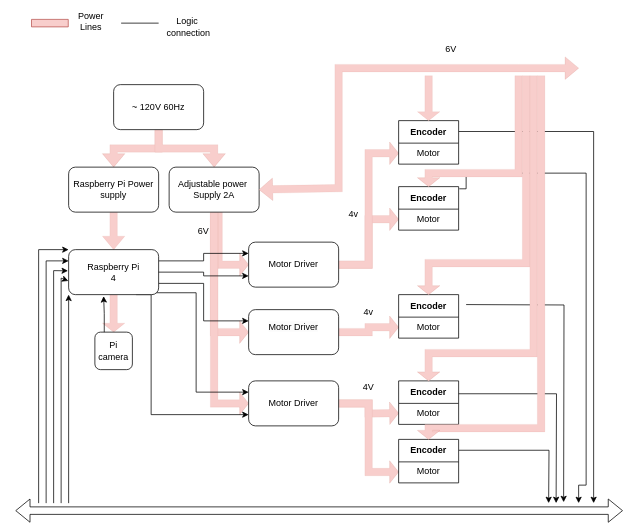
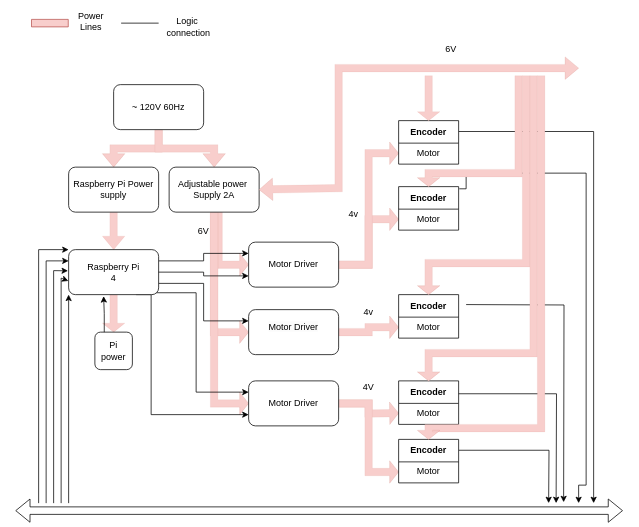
  <mxCell id="0" />
  <mxCell id="1" parent="0" />
  <mxCell id="2" style="edgeStyle=orthogonalEdgeStyle;rounded=0;orthogonalLoop=1;jettySize=auto;html=1;exitX=0.5;exitY=1;exitDx=0;exitDy=0;entryX=0.5;entryY=0;entryDx=0;entryDy=0;fillColor=#f8cecc;strokeColor=#b85450;shape=flexArrow;strokeWidth=0;" edge="1" parent="1" source="4" target="6"><mxGeometry relative="1" as="geometry" /></mxCell>
  <mxCell id="3" style="edgeStyle=orthogonalEdgeStyle;rounded=0;orthogonalLoop=1;jettySize=auto;html=1;exitX=0.5;exitY=1;exitDx=0;exitDy=0;entryX=0.5;entryY=0;entryDx=0;entryDy=0;fillColor=#f8cecc;strokeColor=#b85450;shape=flexArrow;strokeWidth=0;" edge="1" parent="1" source="4" target="10"><mxGeometry relative="1" as="geometry" /></mxCell>
  <mxCell id="4" value="~ 120V 60Hz" style="rounded=1;whiteSpace=wrap;html=1;" vertex="1" parent="1"><mxGeometry x="151" y="112" width="120" height="60" as="geometry" /></mxCell>
  <mxCell id="5" style="edgeStyle=orthogonalEdgeStyle;rounded=0;orthogonalLoop=1;jettySize=auto;html=1;exitX=0.5;exitY=1;exitDx=0;exitDy=0;entryX=0.5;entryY=0;entryDx=0;entryDy=0;fillColor=#f8cecc;strokeColor=#b85450;shape=flexArrow;strokeWidth=0;" edge="1" parent="1" source="6" target="16"><mxGeometry relative="1" as="geometry" /></mxCell>
  <mxCell id="6" value="Raspberry Pi Power supply" style="rounded=1;whiteSpace=wrap;html=1;" vertex="1" parent="1"><mxGeometry x="91" y="222" width="120" height="60" as="geometry" /></mxCell>
  <mxCell id="7" style="edgeStyle=orthogonalEdgeStyle;rounded=0;orthogonalLoop=1;jettySize=auto;html=1;exitX=0.5;exitY=1;exitDx=0;exitDy=0;entryX=0;entryY=0.5;entryDx=0;entryDy=0;fillColor=#f8cecc;strokeColor=#b85450;shape=flexArrow;strokeWidth=0;endSize=4;startSize=4;" edge="1" parent="1" source="10" target="24"><mxGeometry relative="1" as="geometry"><Array as="points"><mxPoint x="291" y="282" /></Array></mxGeometry></mxCell>
  <mxCell id="8" style="edgeStyle=orthogonalEdgeStyle;rounded=0;orthogonalLoop=1;jettySize=auto;html=1;exitX=0.5;exitY=1;exitDx=0;exitDy=0;entryX=0;entryY=0.5;entryDx=0;entryDy=0;fillColor=#f8cecc;strokeColor=#b85450;shape=flexArrow;strokeWidth=0;endSize=4;startSize=4;" edge="1" parent="1" source="10" target="21"><mxGeometry relative="1" as="geometry" /></mxCell>
  <mxCell id="9" style="edgeStyle=orthogonalEdgeStyle;rounded=0;orthogonalLoop=1;jettySize=auto;html=1;exitX=0.5;exitY=1;exitDx=0;exitDy=0;entryX=0;entryY=0.5;entryDx=0;entryDy=0;fillColor=#f8cecc;strokeColor=#b85450;shape=flexArrow;strokeWidth=0;endSize=4;startSize=4;" edge="1" parent="1" source="10" target="19"><mxGeometry relative="1" as="geometry" /></mxCell>
  <mxCell id="10" value="Adjustable power&amp;nbsp;&lt;div&gt;Supply 2A&lt;/div&gt;" style="rounded=1;whiteSpace=wrap;html=1;" vertex="1" parent="1"><mxGeometry x="225" y="222" width="120" height="60" as="geometry" /></mxCell>
  <mxCell id="11" value="" style="edgeStyle=orthogonalEdgeStyle;rounded=0;orthogonalLoop=1;jettySize=auto;html=1;fillColor=#f8cecc;strokeColor=#b85450;shape=flexArrow;strokeWidth=0;endSize=4;startSize=4;" edge="1" parent="1" source="16" target="25"><mxGeometry relative="1" as="geometry" /></mxCell>
  <mxCell id="12" style="edgeStyle=orthogonalEdgeStyle;rounded=0;orthogonalLoop=1;jettySize=auto;html=1;exitX=1;exitY=0.25;exitDx=0;exitDy=0;entryX=0;entryY=0.25;entryDx=0;entryDy=0;" edge="1" parent="1" source="16" target="24"><mxGeometry relative="1" as="geometry" /></mxCell>
  <mxCell id="13" style="edgeStyle=orthogonalEdgeStyle;rounded=0;orthogonalLoop=1;jettySize=auto;html=1;exitX=1;exitY=0.75;exitDx=0;exitDy=0;entryX=0;entryY=0.25;entryDx=0;entryDy=0;" edge="1" parent="1" source="16" target="21"><mxGeometry relative="1" as="geometry"><mxPoint x="321" y="490" as="targetPoint" /></mxGeometry></mxCell>
  <mxCell id="14" style="edgeStyle=orthogonalEdgeStyle;rounded=0;orthogonalLoop=1;jettySize=auto;html=1;exitX=0.972;exitY=0.958;exitDx=0;exitDy=0;entryX=0;entryY=0.25;entryDx=0;entryDy=0;exitPerimeter=0;" edge="1" parent="1" source="16" target="19"><mxGeometry relative="1" as="geometry"><mxPoint x="261" y="480" as="targetPoint" /><Array as="points"><mxPoint x="261" y="390" /><mxPoint x="261" y="522" /></Array></mxGeometry></mxCell>
  <mxCell id="15" style="edgeStyle=orthogonalEdgeStyle;rounded=0;orthogonalLoop=1;jettySize=auto;html=1;exitX=0.75;exitY=1;exitDx=0;exitDy=0;entryX=0;entryY=0.75;entryDx=0;entryDy=0;" edge="1" parent="1" source="16" target="19"><mxGeometry relative="1" as="geometry"><mxPoint x="241" y="470" as="targetPoint" /><Array as="points"><mxPoint x="201" y="392" /><mxPoint x="201" y="552" /></Array></mxGeometry></mxCell>
  <mxCell id="16" value="Raspberry Pi&lt;div&gt;4&lt;/div&gt;" style="rounded=1;whiteSpace=wrap;html=1;" vertex="1" parent="1"><mxGeometry x="91" y="332" width="120" height="60" as="geometry" /></mxCell>
  <mxCell id="17" style="edgeStyle=orthogonalEdgeStyle;rounded=0;orthogonalLoop=1;jettySize=auto;html=1;exitX=1;exitY=0.5;exitDx=0;exitDy=0;fillColor=#f8cecc;strokeColor=#b85450;shape=flexArrow;strokeWidth=0;endSize=4;startSize=4;" edge="1" parent="1" source="19"><mxGeometry relative="1" as="geometry"><mxPoint x="531" y="550" as="targetPoint" /></mxGeometry></mxCell>
  <mxCell id="18" style="edgeStyle=orthogonalEdgeStyle;rounded=0;orthogonalLoop=1;jettySize=auto;html=1;exitX=1;exitY=0.5;exitDx=0;exitDy=0;entryX=0;entryY=0.75;entryDx=0;entryDy=0;fillColor=#f8cecc;strokeColor=#b85450;shape=flexArrow;strokeWidth=0;endSize=4;startSize=4;" edge="1" parent="1" source="19" target="27"><mxGeometry relative="1" as="geometry" /></mxCell>
  <mxCell id="19" value="Motor Driver" style="rounded=1;whiteSpace=wrap;html=1;" vertex="1" parent="1"><mxGeometry x="331" y="507" width="120" height="60" as="geometry" /></mxCell>
  <mxCell id="20" style="edgeStyle=orthogonalEdgeStyle;rounded=0;orthogonalLoop=1;jettySize=auto;html=1;exitX=1;exitY=0.5;exitDx=0;exitDy=0;entryX=0;entryY=0.75;entryDx=0;entryDy=0;fillColor=#f8cecc;strokeColor=#b85450;shape=flexArrow;strokeWidth=0;endSize=4;startSize=4;" edge="1" parent="1" source="21" target="39"><mxGeometry relative="1" as="geometry" /></mxCell>
  <mxCell id="21" value="&#10;&lt;span style=&quot;color: rgb(0, 0, 0); font-family: Helvetica; font-size: 12px; font-style: normal; font-variant-ligatures: normal; font-variant-caps: normal; font-weight: 400; letter-spacing: normal; orphans: 2; text-align: center; text-indent: 0px; text-transform: none; widows: 2; word-spacing: 0px; -webkit-text-stroke-width: 0px; white-space: normal; background-color: rgb(251, 251, 251); text-decoration-thickness: initial; text-decoration-style: initial; text-decoration-color: initial; display: inline !important; float: none;&quot;&gt;Motor Driver&lt;/span&gt;&#10;&#10;" style="rounded=1;whiteSpace=wrap;html=1;" vertex="1" parent="1"><mxGeometry x="331" y="412" width="120" height="60" as="geometry" /></mxCell>
  <mxCell id="22" style="edgeStyle=orthogonalEdgeStyle;rounded=0;orthogonalLoop=1;jettySize=auto;html=1;exitX=1;exitY=0.5;exitDx=0;exitDy=0;entryX=0;entryY=0.75;entryDx=0;entryDy=0;fillColor=#f8cecc;strokeColor=#b85450;shape=flexArrow;strokeWidth=0;endSize=4;startSize=4;" edge="1" parent="1" source="24" target="33"><mxGeometry relative="1" as="geometry"><Array as="points"><mxPoint x="491" y="352" /><mxPoint x="491" y="292" /></Array></mxGeometry></mxCell>
  <mxCell id="23" style="edgeStyle=orthogonalEdgeStyle;rounded=0;orthogonalLoop=1;jettySize=auto;html=1;exitX=1;exitY=0.5;exitDx=0;exitDy=0;entryX=0;entryY=0.75;entryDx=0;entryDy=0;fillColor=#f8cecc;strokeColor=#b85450;shape=flexArrow;strokeWidth=0;endSize=4;startSize=4;" edge="1" parent="1" source="24" target="30"><mxGeometry relative="1" as="geometry" /></mxCell>
  <mxCell id="24" value="Motor Driver" style="rounded=1;whiteSpace=wrap;html=1;" vertex="1" parent="1"><mxGeometry x="331" y="322" width="120" height="60" as="geometry" /></mxCell>
- <mxCell id="25" value="Pi&lt;div&gt;camera&lt;/div&gt;" style="rounded=1;whiteSpace=wrap;html=1;" vertex="1" parent="1"><mxGeometry x="126" y="442" width="50" height="50" as="geometry" /></mxCell>
+ <mxCell id="25" value="Pi&lt;div&gt;power&lt;/div&gt;" style="rounded=1;whiteSpace=wrap;html=1;" vertex="1" parent="1"><mxGeometry x="126" y="442" width="50" height="50" as="geometry" /></mxCell>
  <mxCell id="26" style="edgeStyle=orthogonalEdgeStyle;rounded=0;orthogonalLoop=1;jettySize=auto;html=1;exitX=1;exitY=0.25;exitDx=0;exitDy=0;" edge="1" parent="1" source="27"><mxGeometry relative="1" as="geometry"><mxPoint x="731" y="670" as="targetPoint" /><mxPoint x="641" y="599.5" as="sourcePoint" /></mxGeometry></mxCell>
  <mxCell id="27" value="Encoder" style="swimlane;whiteSpace=wrap;html=1;startSize=30;" vertex="1" parent="1"><mxGeometry x="531" y="585" width="80" height="58" as="geometry"><mxRectangle x="374" y="670" width="140" height="60" as="alternateBounds" /></mxGeometry></mxCell>
  <mxCell id="28" value="Motor" style="text;html=1;align=center;verticalAlign=middle;whiteSpace=wrap;rounded=0;" vertex="1" parent="27"><mxGeometry x="10" y="28" width="60" height="30" as="geometry" /></mxCell>
  <mxCell id="29" style="edgeStyle=orthogonalEdgeStyle;rounded=0;orthogonalLoop=1;jettySize=auto;html=1;exitX=1;exitY=0.25;exitDx=0;exitDy=0;" edge="1" parent="1" source="30"><mxGeometry relative="1" as="geometry"><mxPoint x="791" y="670" as="targetPoint" /><Array as="points"><mxPoint x="791" y="174" /><mxPoint x="791" y="670" /></Array></mxGeometry></mxCell>
  <mxCell id="30" value="Encoder" style="swimlane;whiteSpace=wrap;html=1;startSize=30;" vertex="1" parent="1"><mxGeometry x="531" y="160" width="80" height="58" as="geometry"><mxRectangle x="374" y="670" width="140" height="60" as="alternateBounds" /></mxGeometry></mxCell>
  <mxCell id="31" value="Motor" style="text;html=1;align=center;verticalAlign=middle;whiteSpace=wrap;rounded=0;" vertex="1" parent="30"><mxGeometry x="10" y="28" width="60" height="30" as="geometry" /></mxCell>
  <mxCell id="32" style="edgeStyle=orthogonalEdgeStyle;rounded=0;orthogonalLoop=1;jettySize=auto;html=1;exitX=1.011;exitY=0.05;exitDx=0;exitDy=0;exitPerimeter=0;" edge="1" parent="1" source="33"><mxGeometry relative="1" as="geometry"><mxPoint x="771" y="670.02" as="targetPoint" /><mxPoint x="611" y="230.5" as="sourcePoint" /><Array as="points"><mxPoint x="621" y="251" /><mxPoint x="621" y="230" /><mxPoint x="781" y="230" /><mxPoint x="781" y="646" /><mxPoint x="771" y="646" /></Array></mxGeometry></mxCell>
  <mxCell id="33" value="Encoder" style="swimlane;whiteSpace=wrap;html=1;startSize=30;" vertex="1" parent="1"><mxGeometry x="531" y="248" width="80" height="58" as="geometry"><mxRectangle x="374" y="670" width="140" height="60" as="alternateBounds" /></mxGeometry></mxCell>
  <mxCell id="34" value="Motor" style="text;html=1;align=center;verticalAlign=middle;whiteSpace=wrap;rounded=0;" vertex="1" parent="33"><mxGeometry x="10" y="28" width="60" height="30" as="geometry" /></mxCell>
  <mxCell id="35" style="edgeStyle=orthogonalEdgeStyle;rounded=0;orthogonalLoop=1;jettySize=auto;html=1;exitX=0.994;exitY=0.296;exitDx=0;exitDy=0;exitPerimeter=0;" edge="1" parent="1" source="36"><mxGeometry relative="1" as="geometry"><mxPoint x="741" y="670" as="targetPoint" /><mxPoint x="631" y="521.5" as="sourcePoint" /></mxGeometry></mxCell>
  <mxCell id="36" value="Encoder" style="swimlane;whiteSpace=wrap;html=1;startSize=30;" vertex="1" parent="1"><mxGeometry x="531" y="507" width="80" height="58" as="geometry"><mxRectangle x="374" y="670" width="140" height="60" as="alternateBounds" /></mxGeometry></mxCell>
  <mxCell id="37" value="Motor" style="text;html=1;align=center;verticalAlign=middle;whiteSpace=wrap;rounded=0;" vertex="1" parent="36"><mxGeometry x="10" y="28" width="60" height="30" as="geometry" /></mxCell>
  <mxCell id="38" style="edgeStyle=orthogonalEdgeStyle;rounded=0;orthogonalLoop=1;jettySize=auto;html=1;exitX=1;exitY=0.25;exitDx=0;exitDy=0;" edge="1" parent="1"><mxGeometry relative="1" as="geometry"><mxPoint x="751" y="668.75" as="targetPoint" /><mxPoint x="621" y="405.25" as="sourcePoint" /></mxGeometry></mxCell>
  <mxCell id="39" value="Encoder" style="swimlane;whiteSpace=wrap;html=1;startSize=30;" vertex="1" parent="1"><mxGeometry x="531" y="392" width="80" height="58" as="geometry"><mxRectangle x="374" y="670" width="140" height="60" as="alternateBounds" /></mxGeometry></mxCell>
  <mxCell id="40" value="Motor" style="text;html=1;align=center;verticalAlign=middle;whiteSpace=wrap;rounded=0;" vertex="1" parent="39"><mxGeometry x="10" y="28" width="60" height="30" as="geometry" /></mxCell>
  <mxCell id="41" value="" style="shape=flexArrow;endArrow=classic;startArrow=classic;html=1;rounded=0;exitX=1;exitY=0.5;exitDx=0;exitDy=0;fillColor=#f8cecc;strokeColor=#b85450;strokeWidth=0;" edge="1" parent="1" source="10"><mxGeometry width="100" height="100" relative="1" as="geometry"><mxPoint x="401" y="140" as="sourcePoint" /><mxPoint x="771" y="90" as="targetPoint" /><Array as="points"><mxPoint x="451" y="250" /><mxPoint x="451" y="90" /><mxPoint x="691" y="90" /></Array></mxGeometry></mxCell>
  <mxCell id="42" value="6V" style="text;html=1;align=center;verticalAlign=middle;whiteSpace=wrap;rounded=0;" vertex="1" parent="1"><mxGeometry x="241" y="292" width="60" height="30" as="geometry" /></mxCell>
  <mxCell id="43" value="" style="endArrow=classic;html=1;rounded=0;horizontal=1;entryX=0.5;entryY=0;entryDx=0;entryDy=0;fillColor=#f8cecc;strokeColor=#b85450;shape=flexArrow;strokeWidth=0;endSize=4;startSize=4;" edge="1" parent="1" target="30"><mxGeometry width="50" height="50" relative="1" as="geometry"><mxPoint x="571" y="100" as="sourcePoint" /><mxPoint x="711" y="110" as="targetPoint" /><Array as="points"><mxPoint x="571" y="100" /></Array></mxGeometry></mxCell>
  <mxCell id="44" value="" style="endArrow=classic;html=1;rounded=0;horizontal=1;entryX=0.5;entryY=0;entryDx=0;entryDy=0;fillColor=#f8cecc;strokeColor=#b85450;shape=flexArrow;strokeWidth=0;endSize=4;startSize=4;" edge="1" parent="1" target="33"><mxGeometry width="50" height="50" relative="1" as="geometry"><mxPoint x="691" y="100" as="sourcePoint" /><mxPoint x="621" y="184" as="targetPoint" /><Array as="points"><mxPoint x="691" y="230" /><mxPoint x="571" y="230" /></Array></mxGeometry></mxCell>
  <mxCell id="45" value="" style="endArrow=classic;html=1;rounded=0;horizontal=1;entryX=0.5;entryY=0;entryDx=0;entryDy=0;fillColor=#f8cecc;strokeColor=#b85450;shape=flexArrow;strokeWidth=0;endSize=4;startSize=4;" edge="1" parent="1" target="39"><mxGeometry width="50" height="50" relative="1" as="geometry"><mxPoint x="701" y="100" as="sourcePoint" /><mxPoint x="631" y="194" as="targetPoint" /><Array as="points"><mxPoint x="701" y="350" /><mxPoint x="571" y="350" /></Array></mxGeometry></mxCell>
  <mxCell id="46" value="" style="endArrow=classic;html=1;rounded=0;horizontal=1;entryX=0.5;entryY=0;entryDx=0;entryDy=0;fillColor=#f8cecc;strokeColor=#b85450;shape=flexArrow;strokeWidth=0;endSize=4;startSize=4;" edge="1" parent="1" target="36"><mxGeometry width="50" height="50" relative="1" as="geometry"><mxPoint x="711" y="100" as="sourcePoint" /><mxPoint x="641" y="204" as="targetPoint" /><Array as="points"><mxPoint x="711" y="470" /><mxPoint x="571" y="470" /></Array></mxGeometry></mxCell>
  <mxCell id="47" value="" style="endArrow=classic;html=1;rounded=0;horizontal=1;entryX=0.5;entryY=0;entryDx=0;entryDy=0;fillColor=#f8cecc;strokeColor=#b85450;shape=flexArrow;strokeWidth=0;endSize=4;startSize=4;" edge="1" parent="1" target="27"><mxGeometry width="50" height="50" relative="1" as="geometry"><mxPoint x="721" y="100" as="sourcePoint" /><mxPoint x="651" y="214" as="targetPoint" /><Array as="points"><mxPoint x="721" y="570" /><mxPoint x="571" y="570" /></Array></mxGeometry></mxCell>
  <mxCell id="48" value="6V" style="text;html=1;align=center;verticalAlign=middle;whiteSpace=wrap;rounded=0;" vertex="1" parent="1"><mxGeometry x="571" y="50" width="60" height="30" as="geometry" /></mxCell>
  <mxCell id="49" value="4v" style="text;html=1;align=center;verticalAlign=middle;whiteSpace=wrap;rounded=0;" vertex="1" parent="1"><mxGeometry x="461" y="400" width="60" height="30" as="geometry" /></mxCell>
  <mxCell id="50" value="4v" style="text;html=1;align=center;verticalAlign=middle;whiteSpace=wrap;rounded=0;" vertex="1" parent="1"><mxGeometry x="441" y="270" width="60" height="30" as="geometry" /></mxCell>
  <mxCell id="51" value="4V" style="text;html=1;align=center;verticalAlign=middle;whiteSpace=wrap;rounded=0;" vertex="1" parent="1"><mxGeometry x="461" y="500" width="60" height="30" as="geometry" /></mxCell>
  <mxCell id="52" value="" style="endArrow=none;html=1;rounded=0;fillColor=#f8cecc;strokeColor=#b85450;shape=flexArrow;" edge="1" parent="1"><mxGeometry width="50" height="50" relative="1" as="geometry"><mxPoint x="41" y="30" as="sourcePoint" /><mxPoint x="91" y="30" as="targetPoint" /></mxGeometry></mxCell>
  <mxCell id="53" value="Power Lines&lt;div&gt;&lt;br&gt;&lt;/div&gt;" style="text;html=1;align=center;verticalAlign=middle;whiteSpace=wrap;rounded=0;" vertex="1" parent="1"><mxGeometry x="91" y="20" width="60" height="30" as="geometry" /></mxCell>
  <mxCell id="54" style="edgeStyle=orthogonalEdgeStyle;rounded=0;orthogonalLoop=1;jettySize=auto;html=1;exitX=0.25;exitY=0;exitDx=0;exitDy=0;entryX=0.389;entryY=1.034;entryDx=0;entryDy=0;entryPerimeter=0;" edge="1" parent="1" source="25" target="16"><mxGeometry relative="1" as="geometry" /></mxCell>
  <mxCell id="55" style="edgeStyle=orthogonalEdgeStyle;rounded=0;orthogonalLoop=1;jettySize=auto;html=1;exitX=1;exitY=0.5;exitDx=0;exitDy=0;entryX=0;entryY=0.75;entryDx=0;entryDy=0;" edge="1" parent="1" source="16" target="24"><mxGeometry relative="1" as="geometry" /></mxCell>
  <mxCell id="56" value="" style="shape=flexArrow;endArrow=classic;startArrow=classic;html=1;rounded=0;" edge="1" parent="1"><mxGeometry width="100" height="100" relative="1" as="geometry"><mxPoint x="20" y="680" as="sourcePoint" /><mxPoint x="830" y="680" as="targetPoint" /></mxGeometry></mxCell>
  <mxCell id="57" value="" style="endArrow=classic;html=1;rounded=0;entryX=0;entryY=0;entryDx=0;entryDy=0;" edge="1" parent="1" target="16"><mxGeometry width="50" height="50" relative="1" as="geometry"><mxPoint x="51" y="670" as="sourcePoint" /><mxPoint x="51" y="330" as="targetPoint" /><Array as="points"><mxPoint x="51" y="332" /></Array></mxGeometry></mxCell>
  <mxCell id="58" value="" style="endArrow=classic;html=1;rounded=0;entryX=0;entryY=0.25;entryDx=0;entryDy=0;" edge="1" parent="1" target="16"><mxGeometry width="50" height="50" relative="1" as="geometry"><mxPoint x="61" y="670" as="sourcePoint" /><mxPoint x="61" y="610" as="targetPoint" /><Array as="points"><mxPoint x="61" y="347" /></Array></mxGeometry></mxCell>
  <mxCell id="59" value="" style="endArrow=classic;html=1;rounded=0;entryX=-0.003;entryY=0.695;entryDx=0;entryDy=0;entryPerimeter=0;" edge="1" parent="1" target="16"><mxGeometry width="50" height="50" relative="1" as="geometry"><mxPoint x="81" y="670" as="sourcePoint" /><mxPoint x="81" y="380" as="targetPoint" /><Array as="points"><mxPoint x="81" y="370" /></Array></mxGeometry></mxCell>
  <mxCell id="60" value="" style="endArrow=classic;html=1;rounded=0;entryX=-0.007;entryY=0.471;entryDx=0;entryDy=0;entryPerimeter=0;" edge="1" parent="1" target="16"><mxGeometry width="50" height="50" relative="1" as="geometry"><mxPoint x="71" y="670" as="sourcePoint" /><mxPoint x="71" y="370" as="targetPoint" /><Array as="points"><mxPoint x="71" y="360" /></Array></mxGeometry></mxCell>
  <mxCell id="61" value="" style="endArrow=classic;html=1;rounded=0;entryX=0;entryY=1;entryDx=0;entryDy=0;" edge="1" parent="1" target="16"><mxGeometry width="50" height="50" relative="1" as="geometry"><mxPoint x="91" y="670" as="sourcePoint" /><mxPoint x="91" y="610" as="targetPoint" /></mxGeometry></mxCell>
  <mxCell id="62" value="" style="endArrow=none;html=1;rounded=0;" edge="1" parent="1"><mxGeometry width="50" height="50" relative="1" as="geometry"><mxPoint x="161" y="30" as="sourcePoint" /><mxPoint x="211" y="30" as="targetPoint" /></mxGeometry></mxCell>
  <mxCell id="63" value="Logic&amp;nbsp;&lt;div&gt;connection&lt;/div&gt;" style="text;html=1;align=center;verticalAlign=middle;whiteSpace=wrap;rounded=0;" vertex="1" parent="1"><mxGeometry x="221" y="20" width="60" height="30" as="geometry" /></mxCell>
